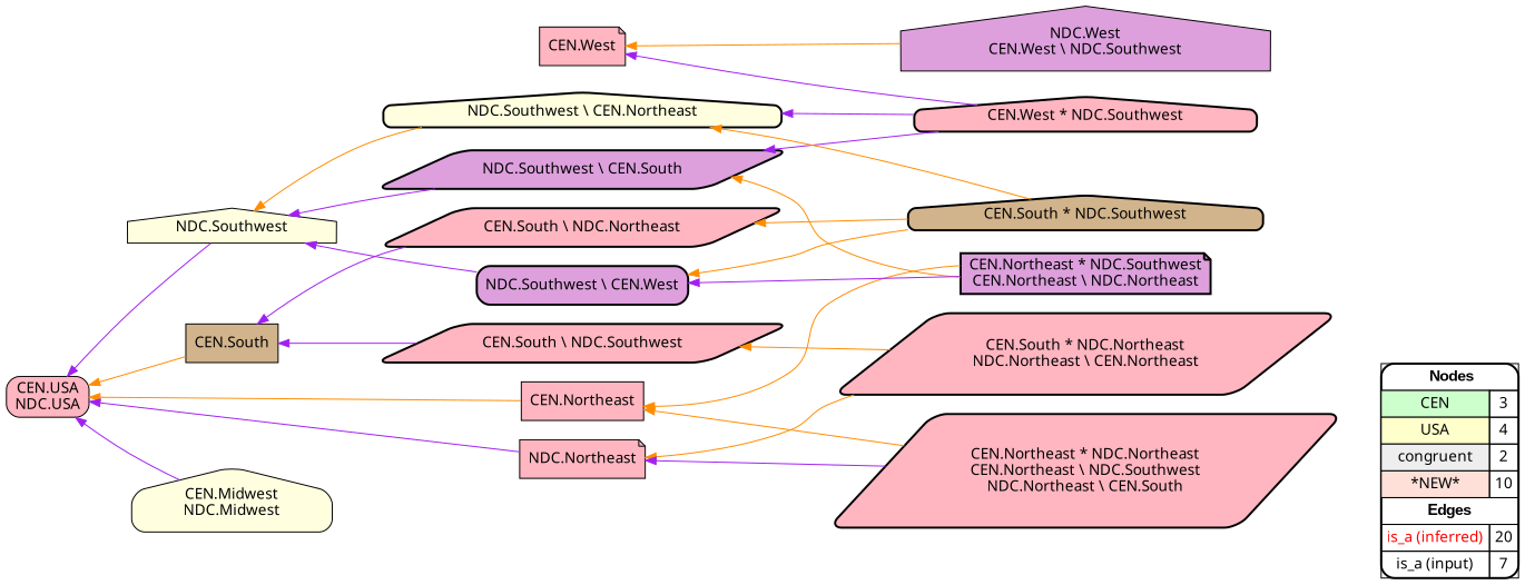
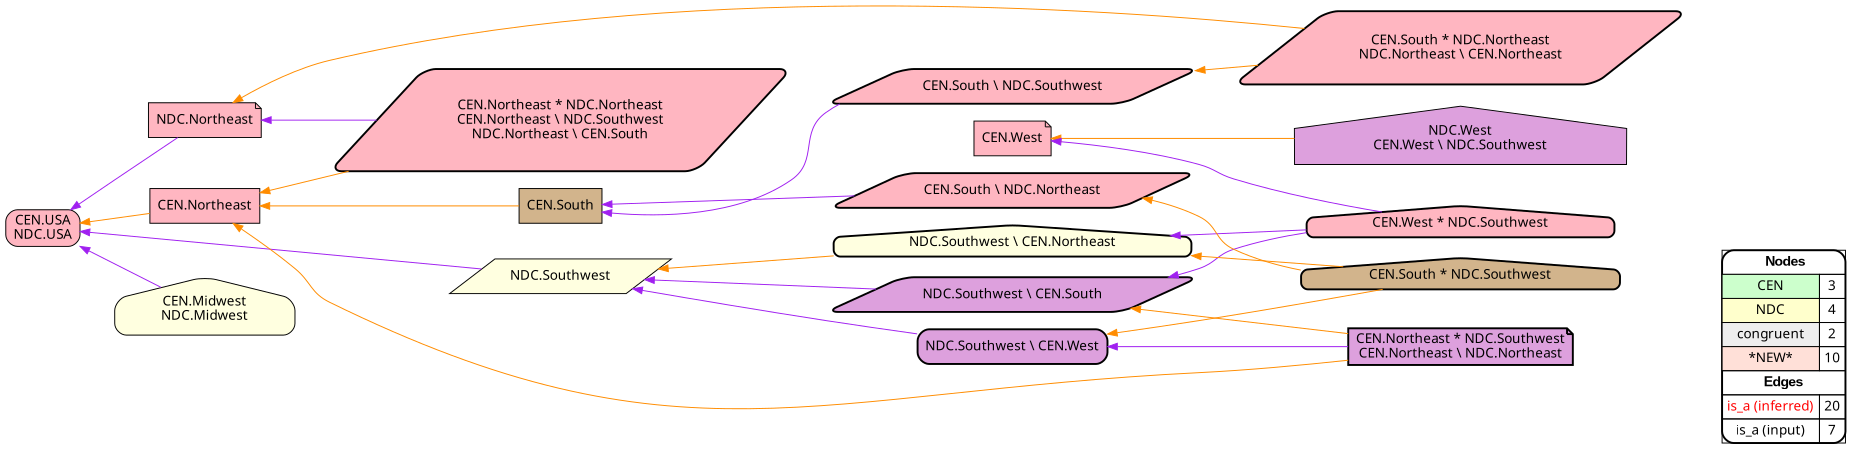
  digraph {
    fontname="Noto Sans"
    rankdir=RL
    node [fillcolor=lightpink fontname="Noto Sans" shape=parallelogram style="filled,rounded,bold"]
    edge [arrowhead=normal color=darkorange constraint=true fontname="Noto Sans" penwidth=1 style=solid]
-   n1 [fillcolor=white label=<   <TABLE BORDER="0" CELLBORDER="1" CELLSPACING="0" CELLPADDING="4">  <TR> <TD COLSPAN="2"><font face="Arial Black"> Nodes</font></TD> </TR>  <TR>   <TD bgcolor="#CCFFCC" fontname="helvetica">CEN</TD>   <TD>3</TD>   </TR>  <TR>   <TD bgcolor="#FFFFCC" fontname="helvetica">USA</TD>   <TD>4</TD>   </TR>  <TR>   <TD bgcolor="#EEEEEE" fontname="helvetica">congruent</TD>   <TD>2</TD>   </TR>  <TR>   <TD bgcolor="#FFE0D8" fontname="helvetica">*NEW*</TD>   <TD>10</TD>   </TR>  <TR> <TD COLSPAN="2"><font face = "Arial Black"> Edges </font></TD> </TR>  <TR>   <TD><font color ="#FF0000">is_a (inferred)</font></TD><TD>20</TD> </TR> <TR>   <TD><font color ="#000000">is_a (input)</font></TD><TD>7</TD> </TR> </TABLE>   > margin=0 shape=box]
+   n1 [fillcolor=white label=<   <TABLE BORDER="0" CELLBORDER="1" CELLSPACING="0" CELLPADDING="4">  <TR> <TD COLSPAN="2"><font face="Arial Black"> Nodes</font></TD> </TR>  <TR>   <TD bgcolor="#CCFFCC" fontname="helvetica">CEN</TD>   <TD>3</TD>   </TR>  <TR>   <TD bgcolor="#FFFFCC" fontname="helvetica">NDC</TD>   <TD>4</TD>   </TR>  <TR>   <TD bgcolor="#EEEEEE" fontname="helvetica">congruent</TD>   <TD>2</TD>   </TR>  <TR>   <TD bgcolor="#FFE0D8" fontname="helvetica">*NEW*</TD>   <TD>10</TD>   </TR>  <TR> <TD COLSPAN="2"><font face = "Arial Black"> Edges </font></TD> </TR>  <TR>   <TD><font color ="#FF0000">is_a (inferred)</font></TD><TD>20</TD> </TR> <TR>   <TD><font color ="#000000">is_a (input)</font></TD><TD>7</TD> </TR> </TABLE>   > margin=0 shape=box]
    "CEN.West" [shape=note style=filled]
    "CEN.USA\nNDC.USA" [shape=box style="filled,rounded"]
    "CEN.Northeast" [shape=box style=filled]
    "CEN.South" [fillcolor=tan shape=box style=filled]
    "NDC.West\nCEN.West \\ NDC.Southwest" [fillcolor=plum shape=house style=filled]
-   "NDC.Southwest" [fillcolor=lightyellow shape=house style=filled]
+   "NDC.Southwest" [fillcolor=lightyellow style=filled]
    "NDC.Northeast" [shape=note style=filled]
    "CEN.South \\ NDC.Southwest"
    "CEN.South \\ NDC.Northeast"
    "CEN.Midwest\nNDC.Midwest" [fillcolor=lightyellow shape=house style="filled,rounded"]
    "NDC.Southwest \\ CEN.Northeast" [fillcolor=lightyellow shape=house]
    "CEN.West * NDC.Southwest" [shape=house]
    "NDC.Southwest \\ CEN.South" [fillcolor=plum]
    "CEN.South * NDC.Northeast\nNDC.Northeast \\ CEN.Northeast"
    "NDC.Southwest \\ CEN.West" [fillcolor=plum shape=box]
    "CEN.Northeast * NDC.Southwest\nCEN.Northeast \\ NDC.Northeast" [fillcolor=plum shape=note]
    "CEN.Northeast * NDC.Northeast\nCEN.Northeast \\ NDC.Southwest\nNDC.Northeast \\ CEN.South"
    "CEN.South * NDC.Southwest" [fillcolor=tan shape=house]
    subgraph sub_1 {
      rank=source
      n1
    }
    "CEN.Northeast" -> "CEN.USA\nNDC.USA"
-   "CEN.South" -> "CEN.USA\nNDC.USA"
+   "CEN.South" -> "CEN.Northeast"
    "NDC.West\nCEN.West \\ NDC.Southwest" -> "CEN.West"
    "NDC.Southwest" -> "CEN.USA\nNDC.USA" [color=purple]
    "NDC.Northeast" -> "CEN.USA\nNDC.USA" [color=purple]
    "CEN.South \\ NDC.Southwest" -> "CEN.South" [color=purple]
    "CEN.South \\ NDC.Northeast" -> "CEN.South" [color=purple]
    "CEN.Midwest\nNDC.Midwest" -> "CEN.USA\nNDC.USA" [color=purple]
    "NDC.Southwest \\ CEN.Northeast" -> "NDC.Southwest"
    "CEN.West * NDC.Southwest" -> "CEN.West" [color=purple]
    "CEN.West * NDC.Southwest" -> "NDC.Southwest \\ CEN.Northeast" [color=purple]
    "CEN.West * NDC.Southwest" -> "NDC.Southwest \\ CEN.South" [color=purple]
    "NDC.Southwest \\ CEN.South" -> "NDC.Southwest" [color=purple]
    "CEN.South * NDC.Northeast\nNDC.Northeast \\ CEN.Northeast" -> "NDC.Northeast"
    "CEN.South * NDC.Northeast\nNDC.Northeast \\ CEN.Northeast" -> "CEN.South \\ NDC.Southwest"
    "NDC.Southwest \\ CEN.West" -> "NDC.Southwest" [color=purple]
    "CEN.Northeast * NDC.Southwest\nCEN.Northeast \\ NDC.Northeast" -> "CEN.Northeast"
    "CEN.Northeast * NDC.Southwest\nCEN.Northeast \\ NDC.Northeast" -> "NDC.Southwest \\ CEN.South"
    "CEN.Northeast * NDC.Southwest\nCEN.Northeast \\ NDC.Northeast" -> "NDC.Southwest \\ CEN.West" [color=purple]
    "CEN.Northeast * NDC.Northeast\nCEN.Northeast \\ NDC.Southwest\nNDC.Northeast \\ CEN.South" -> "CEN.Northeast"
    "CEN.Northeast * NDC.Northeast\nCEN.Northeast \\ NDC.Southwest\nNDC.Northeast \\ CEN.South" -> "NDC.Northeast" [color=purple]
    "CEN.South * NDC.Southwest" -> "CEN.South \\ NDC.Northeast"
    "CEN.South * NDC.Southwest" -> "NDC.Southwest \\ CEN.Northeast"
    "CEN.South * NDC.Southwest" -> "NDC.Southwest \\ CEN.West"
  }
